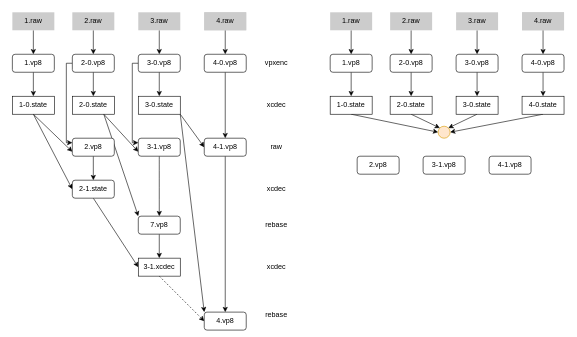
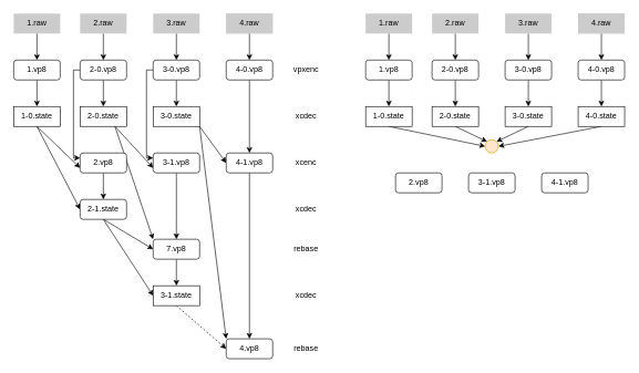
  <mxCell id="0" />
  <mxCell id="1" parent="0" />
  <mxCell id="2" style="edgeStyle=orthogonalEdgeStyle;rounded=0;orthogonalLoop=1;jettySize=auto;html=1;exitX=0.5;exitY=1;exitDx=0;exitDy=0;entryX=0.5;entryY=0;entryDx=0;entryDy=0;" edge="1" parent="1" source="3" target="12"><mxGeometry relative="1" as="geometry" /></mxCell>
  <mxCell id="3" value="1.raw" style="rounded=0;whiteSpace=wrap;html=1;fillColor=#CCCCCC;strokeColor=none;" vertex="1" parent="1"><mxGeometry x="20" y="20" width="70" height="30" as="geometry" /></mxCell>
  <mxCell id="4" style="edgeStyle=orthogonalEdgeStyle;rounded=0;orthogonalLoop=1;jettySize=auto;html=1;exitX=0.5;exitY=1;exitDx=0;exitDy=0;entryX=0.5;entryY=0;entryDx=0;entryDy=0;" edge="1" parent="1" source="5" target="15"><mxGeometry relative="1" as="geometry" /></mxCell>
  <mxCell id="5" value="2.raw" style="rounded=0;whiteSpace=wrap;html=1;strokeColor=none;fillColor=#CCCCCC;" vertex="1" parent="1"><mxGeometry x="120" y="20" width="70" height="30" as="geometry" /></mxCell>
  <mxCell id="6" style="edgeStyle=orthogonalEdgeStyle;rounded=0;orthogonalLoop=1;jettySize=auto;html=1;exitX=0.5;exitY=1;exitDx=0;exitDy=0;entryX=0.5;entryY=0;entryDx=0;entryDy=0;" edge="1" parent="1" source="7" target="18"><mxGeometry relative="1" as="geometry" /></mxCell>
  <mxCell id="7" value="3.raw" style="rounded=0;whiteSpace=wrap;html=1;strokeColor=none;fillColor=#CCCCCC;" vertex="1" parent="1"><mxGeometry x="230" y="20" width="70" height="30" as="geometry" /></mxCell>
  <mxCell id="8" value="1.raw" style="rounded=0;whiteSpace=wrap;html=1;strokeColor=none;fillColor=#CCCCCC;" vertex="1" parent="1"><mxGeometry x="340" y="20" width="70" height="30" as="geometry" /></mxCell>
  <mxCell id="9" style="edgeStyle=orthogonalEdgeStyle;rounded=0;orthogonalLoop=1;jettySize=auto;html=1;exitX=0.5;exitY=1;exitDx=0;exitDy=0;entryX=0.5;entryY=0;entryDx=0;entryDy=0;" edge="1" parent="1" source="10" target="20"><mxGeometry relative="1" as="geometry" /></mxCell>
  <mxCell id="10" value="4.raw" style="rounded=0;whiteSpace=wrap;html=1;strokeColor=none;fillColor=#CCCCCC;" vertex="1" parent="1"><mxGeometry x="340" y="20" width="70" height="30" as="geometry" /></mxCell>
  <mxCell id="11" style="edgeStyle=orthogonalEdgeStyle;rounded=0;orthogonalLoop=1;jettySize=auto;html=1;exitX=0.5;exitY=1;exitDx=0;exitDy=0;entryX=0.5;entryY=0;entryDx=0;entryDy=0;" edge="1" parent="1" source="12" target="24"><mxGeometry relative="1" as="geometry" /></mxCell>
  <mxCell id="12" value="1.vp8" style="rounded=1;whiteSpace=wrap;html=1;" vertex="1" parent="1"><mxGeometry x="20" y="90" width="70" height="30" as="geometry" /></mxCell>
  <mxCell id="13" style="edgeStyle=orthogonalEdgeStyle;rounded=0;orthogonalLoop=1;jettySize=auto;html=1;exitX=0.5;exitY=1;exitDx=0;exitDy=0;entryX=0.5;entryY=0;entryDx=0;entryDy=0;" edge="1" parent="1" source="15" target="27"><mxGeometry relative="1" as="geometry" /></mxCell>
  <mxCell id="14" style="edgeStyle=orthogonalEdgeStyle;rounded=0;orthogonalLoop=1;jettySize=auto;html=1;exitX=0;exitY=0.5;exitDx=0;exitDy=0;entryX=0;entryY=0.25;entryDx=0;entryDy=0;" edge="1" parent="1" source="15" target="33"><mxGeometry relative="1" as="geometry"><Array as="points"><mxPoint x="110" y="105" /><mxPoint x="110" y="238" /></Array></mxGeometry></mxCell>
  <mxCell id="15" value="2-0.vp8" style="rounded=1;whiteSpace=wrap;html=1;" vertex="1" parent="1"><mxGeometry x="120" y="90" width="70" height="30" as="geometry" /></mxCell>
  <mxCell id="16" style="edgeStyle=orthogonalEdgeStyle;rounded=0;orthogonalLoop=1;jettySize=auto;html=1;exitX=0.5;exitY=1;exitDx=0;exitDy=0;entryX=0.5;entryY=0;entryDx=0;entryDy=0;" edge="1" parent="1" source="18" target="30"><mxGeometry relative="1" as="geometry" /></mxCell>
  <mxCell id="17" style="edgeStyle=orthogonalEdgeStyle;rounded=0;orthogonalLoop=1;jettySize=auto;html=1;exitX=0;exitY=0.5;exitDx=0;exitDy=0;entryX=0;entryY=0.25;entryDx=0;entryDy=0;" edge="1" parent="1" source="18" target="40"><mxGeometry relative="1" as="geometry"><Array as="points"><mxPoint x="220" y="105" /><mxPoint x="220" y="238" /></Array></mxGeometry></mxCell>
  <mxCell id="18" value="3-0.vp8" style="rounded=1;whiteSpace=wrap;html=1;" vertex="1" parent="1"><mxGeometry x="230" y="90" width="70" height="30" as="geometry" /></mxCell>
  <mxCell id="19" style="edgeStyle=none;rounded=0;orthogonalLoop=1;jettySize=auto;html=1;exitX=0.5;exitY=1;exitDx=0;exitDy=0;entryX=0.5;entryY=0;entryDx=0;entryDy=0;" edge="1" parent="1" source="20" target="44"><mxGeometry relative="1" as="geometry" /></mxCell>
  <mxCell id="20" value="4-0.vp8" style="rounded=1;whiteSpace=wrap;html=1;" vertex="1" parent="1"><mxGeometry x="340" y="90" width="70" height="30" as="geometry" /></mxCell>
  <mxCell id="21" value="vpxenc" style="text;html=1;align=center;verticalAlign=middle;resizable=0;points=[];autosize=1;strokeColor=none;fillColor=none;" vertex="1" parent="1"><mxGeometry x="430" y="90" width="60" height="30" as="geometry" /></mxCell>
  <mxCell id="22" style="rounded=0;orthogonalLoop=1;jettySize=auto;html=1;exitX=0.5;exitY=1;exitDx=0;exitDy=0;entryX=0;entryY=0.5;entryDx=0;entryDy=0;" edge="1" parent="1" source="24" target="36"><mxGeometry relative="1" as="geometry" /></mxCell>
  <mxCell id="23" style="edgeStyle=none;rounded=0;orthogonalLoop=1;jettySize=auto;html=1;exitX=0.5;exitY=1;exitDx=0;exitDy=0;entryX=0;entryY=0.75;entryDx=0;entryDy=0;" edge="1" parent="1" source="24" target="33"><mxGeometry relative="1" as="geometry" /></mxCell>
  <mxCell id="24" value="1-0.state" style="rounded=0;whiteSpace=wrap;html=1;strokeColor=default;fillColor=#FFFFFF;gradientColor=none;" vertex="1" parent="1"><mxGeometry x="20" y="160" width="70" height="30" as="geometry" /></mxCell>
  <mxCell id="25" style="rounded=0;orthogonalLoop=1;jettySize=auto;html=1;exitX=0.75;exitY=1;exitDx=0;exitDy=0;entryX=0;entryY=0;entryDx=0;entryDy=0;" edge="1" parent="1" source="27" target="38"><mxGeometry relative="1" as="geometry" /></mxCell>
  <mxCell id="26" style="rounded=0;orthogonalLoop=1;jettySize=auto;html=1;exitX=0.75;exitY=1;exitDx=0;exitDy=0;entryX=0;entryY=0.75;entryDx=0;entryDy=0;" edge="1" parent="1" source="27" target="40"><mxGeometry relative="1" as="geometry" /></mxCell>
  <mxCell id="27" value="2-0.state" style="rounded=0;whiteSpace=wrap;html=1;strokeColor=default;fillColor=#FFFFFF;gradientColor=none;" vertex="1" parent="1"><mxGeometry x="120" y="160" width="70" height="30" as="geometry" /></mxCell>
  <mxCell id="28" style="edgeStyle=none;rounded=0;orthogonalLoop=1;jettySize=auto;html=1;exitX=1;exitY=1;exitDx=0;exitDy=0;entryX=0;entryY=0;entryDx=0;entryDy=0;" edge="1" parent="1" source="30" target="45"><mxGeometry relative="1" as="geometry" /></mxCell>
  <mxCell id="29" style="edgeStyle=none;rounded=0;orthogonalLoop=1;jettySize=auto;html=1;exitX=1;exitY=1;exitDx=0;exitDy=0;entryX=0;entryY=0.5;entryDx=0;entryDy=0;" edge="1" parent="1" source="30" target="44"><mxGeometry relative="1" as="geometry" /></mxCell>
  <mxCell id="30" value="3-0.state" style="rounded=0;whiteSpace=wrap;html=1;strokeColor=default;fillColor=#FFFFFF;gradientColor=none;" vertex="1" parent="1"><mxGeometry x="230" y="160" width="70" height="30" as="geometry" /></mxCell>
  <mxCell id="31" value="xcdec" style="text;html=1;align=center;verticalAlign=middle;resizable=0;points=[];autosize=1;strokeColor=none;fillColor=none;" vertex="1" parent="1"><mxGeometry x="435" y="160" width="50" height="30" as="geometry" /></mxCell>
  <mxCell id="32" style="edgeStyle=orthogonalEdgeStyle;rounded=0;orthogonalLoop=1;jettySize=auto;html=1;exitX=0.5;exitY=1;exitDx=0;exitDy=0;entryX=0.5;entryY=0;entryDx=0;entryDy=0;" edge="1" parent="1" source="33" target="36"><mxGeometry relative="1" as="geometry" /></mxCell>
  <mxCell id="33" value="2.vp8" style="rounded=1;whiteSpace=wrap;html=1;" vertex="1" parent="1"><mxGeometry x="120" y="230" width="70" height="30" as="geometry" /></mxCell>
+ <mxCell id="34" style="rounded=0;orthogonalLoop=1;jettySize=auto;html=1;exitX=0.5;exitY=1;exitDx=0;exitDy=0;entryX=0;entryY=0.5;entryDx=0;entryDy=0;" edge="1" parent="1" source="36" target="38"><mxGeometry relative="1" as="geometry" /></mxCell>
  <mxCell id="35" style="edgeStyle=none;rounded=0;orthogonalLoop=1;jettySize=auto;html=1;exitX=0.5;exitY=1;exitDx=0;exitDy=0;entryX=0;entryY=0.5;entryDx=0;entryDy=0;" edge="1" parent="1" source="36" target="42"><mxGeometry relative="1" as="geometry" /></mxCell>
  <mxCell id="36" value="2-1.state" style="whiteSpace=wrap;html=1;strokeColor=default;fillColor=#FFFFFF;gradientColor=none;rounded=1;" vertex="1" parent="1"><mxGeometry x="120" y="300" width="70" height="30" as="geometry" /></mxCell>
  <mxCell id="37" style="edgeStyle=none;rounded=0;orthogonalLoop=1;jettySize=auto;html=1;exitX=0.5;exitY=1;exitDx=0;exitDy=0;entryX=0.5;entryY=0;entryDx=0;entryDy=0;" edge="1" parent="1" source="38" target="42"><mxGeometry relative="1" as="geometry" /></mxCell>
  <mxCell id="38" value="7.vp8" style="rounded=1;whiteSpace=wrap;html=1;" vertex="1" parent="1"><mxGeometry x="230" y="360" width="70" height="30" as="geometry" /></mxCell>
  <mxCell id="39" style="edgeStyle=orthogonalEdgeStyle;curved=1;rounded=0;orthogonalLoop=1;jettySize=auto;html=1;exitX=0.5;exitY=1;exitDx=0;exitDy=0;entryX=0.5;entryY=0;entryDx=0;entryDy=0;" edge="1" parent="1" source="40" target="38"><mxGeometry relative="1" as="geometry" /></mxCell>
  <mxCell id="40" value="3-1.vp8" style="rounded=1;whiteSpace=wrap;html=1;" vertex="1" parent="1"><mxGeometry x="230" y="230" width="70" height="30" as="geometry" /></mxCell>
  <mxCell id="41" style="edgeStyle=none;rounded=0;orthogonalLoop=1;jettySize=auto;html=1;exitX=0.5;exitY=1;exitDx=0;exitDy=0;entryX=0;entryY=0.5;entryDx=0;entryDy=0;dashed=1;" edge="1" parent="1" source="42" target="45"><mxGeometry relative="1" as="geometry" /></mxCell>
- <mxCell id="42" value="3-1.xcdec" style="rounded=0;whiteSpace=wrap;html=1;strokeColor=default;fillColor=#FFFFFF;gradientColor=none;" vertex="1" parent="1"><mxGeometry x="230" y="430" width="70" height="30" as="geometry" /></mxCell>
+ <mxCell id="42" value="3-1.state" style="rounded=0;whiteSpace=wrap;html=1;strokeColor=default;fillColor=#FFFFFF;gradientColor=none;" vertex="1" parent="1"><mxGeometry x="230" y="430" width="70" height="30" as="geometry" /></mxCell>
  <mxCell id="43" style="edgeStyle=none;rounded=0;orthogonalLoop=1;jettySize=auto;html=1;exitX=0.5;exitY=1;exitDx=0;exitDy=0;entryX=0.5;entryY=0;entryDx=0;entryDy=0;" edge="1" parent="1" source="44" target="45"><mxGeometry relative="1" as="geometry" /></mxCell>
  <mxCell id="44" value="4-1.vp8" style="rounded=1;whiteSpace=wrap;html=1;" vertex="1" parent="1"><mxGeometry x="340" y="230" width="70" height="30" as="geometry" /></mxCell>
- <mxCell id="45" value="4.vp8" style="rounded=1;whiteSpace=wrap;html=1;" vertex="1" parent="1"><mxGeometry x="340" y="520" width="70" height="30" as="geometry" /></mxCell>
- <mxCell id="46" value="raw" style="text;html=1;align=center;verticalAlign=middle;resizable=0;points=[];autosize=1;strokeColor=none;fillColor=none;" vertex="1" parent="1"><mxGeometry x="435" y="230" width="50" height="30" as="geometry" /></mxCell>
+ <mxCell id="45" value="4.vp8" style="rounded=1;whiteSpace=wrap;html=1;" vertex="1" parent="1"><mxGeometry x="340" y="510" width="70" height="30" as="geometry" /></mxCell>
+ <mxCell id="46" value="xcenc" style="text;html=1;align=center;verticalAlign=middle;resizable=0;points=[];autosize=1;strokeColor=none;fillColor=none;" vertex="1" parent="1"><mxGeometry x="435" y="230" width="50" height="30" as="geometry" /></mxCell>
  <mxCell id="47" value="xcdec" style="text;html=1;align=center;verticalAlign=middle;resizable=0;points=[];autosize=1;strokeColor=none;fillColor=none;" vertex="1" parent="1"><mxGeometry x="435" y="300" width="50" height="30" as="geometry" /></mxCell>
  <mxCell id="48" value="rebase" style="text;html=1;align=center;verticalAlign=middle;resizable=0;points=[];autosize=1;strokeColor=none;fillColor=none;" vertex="1" parent="1"><mxGeometry x="430" y="360" width="60" height="30" as="geometry" /></mxCell>
  <mxCell id="49" value="xcdec" style="text;html=1;align=center;verticalAlign=middle;resizable=0;points=[];autosize=1;strokeColor=none;fillColor=none;" vertex="1" parent="1"><mxGeometry x="435" y="430" width="50" height="30" as="geometry" /></mxCell>
  <mxCell id="50" value="rebase" style="text;html=1;align=center;verticalAlign=middle;resizable=0;points=[];autosize=1;strokeColor=none;fillColor=none;" vertex="1" parent="1"><mxGeometry x="430" y="510" width="60" height="30" as="geometry" /></mxCell>
  <mxCell id="51" style="edgeStyle=orthogonalEdgeStyle;rounded=0;orthogonalLoop=1;jettySize=auto;html=1;exitX=0.5;exitY=1;exitDx=0;exitDy=0;entryX=0.5;entryY=0;entryDx=0;entryDy=0;" edge="1" parent="1" source="52" target="61"><mxGeometry relative="1" as="geometry" /></mxCell>
  <mxCell id="52" value="1.raw" style="rounded=0;whiteSpace=wrap;html=1;fillColor=#CCCCCC;strokeColor=none;" vertex="1" parent="1"><mxGeometry x="550" y="20" width="70" height="30" as="geometry" /></mxCell>
  <mxCell id="53" style="edgeStyle=orthogonalEdgeStyle;rounded=0;orthogonalLoop=1;jettySize=auto;html=1;exitX=0.5;exitY=1;exitDx=0;exitDy=0;entryX=0.5;entryY=0;entryDx=0;entryDy=0;" edge="1" parent="1" source="54" target="63"><mxGeometry relative="1" as="geometry" /></mxCell>
  <mxCell id="54" value="2.raw" style="rounded=0;whiteSpace=wrap;html=1;strokeColor=none;fillColor=#CCCCCC;" vertex="1" parent="1"><mxGeometry x="650" y="20" width="70" height="30" as="geometry" /></mxCell>
  <mxCell id="55" style="edgeStyle=orthogonalEdgeStyle;rounded=0;orthogonalLoop=1;jettySize=auto;html=1;exitX=0.5;exitY=1;exitDx=0;exitDy=0;entryX=0.5;entryY=0;entryDx=0;entryDy=0;" edge="1" parent="1" source="56" target="65"><mxGeometry relative="1" as="geometry" /></mxCell>
  <mxCell id="56" value="3.raw" style="rounded=0;whiteSpace=wrap;html=1;strokeColor=none;fillColor=#CCCCCC;" vertex="1" parent="1"><mxGeometry x="760" y="20" width="70" height="30" as="geometry" /></mxCell>
  <mxCell id="57" value="1.raw" style="rounded=0;whiteSpace=wrap;html=1;strokeColor=none;fillColor=#CCCCCC;" vertex="1" parent="1"><mxGeometry x="870" y="20" width="70" height="30" as="geometry" /></mxCell>
  <mxCell id="58" style="edgeStyle=orthogonalEdgeStyle;rounded=0;orthogonalLoop=1;jettySize=auto;html=1;exitX=0.5;exitY=1;exitDx=0;exitDy=0;entryX=0.5;entryY=0;entryDx=0;entryDy=0;" edge="1" parent="1" source="59" target="67"><mxGeometry relative="1" as="geometry" /></mxCell>
  <mxCell id="59" value="4.raw" style="rounded=0;whiteSpace=wrap;html=1;strokeColor=none;fillColor=#CCCCCC;" vertex="1" parent="1"><mxGeometry x="870" y="20" width="70" height="30" as="geometry" /></mxCell>
  <mxCell id="60" style="edgeStyle=orthogonalEdgeStyle;rounded=0;orthogonalLoop=1;jettySize=auto;html=1;exitX=0.5;exitY=1;exitDx=0;exitDy=0;entryX=0.5;entryY=0;entryDx=0;entryDy=0;" edge="1" parent="1" source="61" target="69"><mxGeometry relative="1" as="geometry" /></mxCell>
  <mxCell id="61" value="1.vp8" style="rounded=1;whiteSpace=wrap;html=1;" vertex="1" parent="1"><mxGeometry x="550" y="90" width="70" height="30" as="geometry" /></mxCell>
  <mxCell id="62" style="edgeStyle=orthogonalEdgeStyle;rounded=0;orthogonalLoop=1;jettySize=auto;html=1;exitX=0.5;exitY=1;exitDx=0;exitDy=0;entryX=0.5;entryY=0;entryDx=0;entryDy=0;" edge="1" parent="1" source="63" target="71"><mxGeometry relative="1" as="geometry" /></mxCell>
  <mxCell id="63" value="2-0.vp8" style="rounded=1;whiteSpace=wrap;html=1;" vertex="1" parent="1"><mxGeometry x="650" y="90" width="70" height="30" as="geometry" /></mxCell>
  <mxCell id="64" style="edgeStyle=orthogonalEdgeStyle;rounded=0;orthogonalLoop=1;jettySize=auto;html=1;exitX=0.5;exitY=1;exitDx=0;exitDy=0;entryX=0.5;entryY=0;entryDx=0;entryDy=0;" edge="1" parent="1" source="65" target="73"><mxGeometry relative="1" as="geometry" /></mxCell>
  <mxCell id="65" value="3-0.vp8" style="rounded=1;whiteSpace=wrap;html=1;" vertex="1" parent="1"><mxGeometry x="760" y="90" width="70" height="30" as="geometry" /></mxCell>
  <mxCell id="66" style="edgeStyle=orthogonalEdgeStyle;rounded=0;orthogonalLoop=1;jettySize=auto;html=1;exitX=0.5;exitY=1;exitDx=0;exitDy=0;entryX=0.5;entryY=0;entryDx=0;entryDy=0;" edge="1" parent="1" source="67" target="75"><mxGeometry relative="1" as="geometry" /></mxCell>
  <mxCell id="67" value="4-0.vp8" style="rounded=1;whiteSpace=wrap;html=1;" vertex="1" parent="1"><mxGeometry x="870" y="90" width="70" height="30" as="geometry" /></mxCell>
  <mxCell id="68" style="rounded=0;orthogonalLoop=1;jettySize=auto;html=1;exitX=0.5;exitY=1;exitDx=0;exitDy=0;entryX=0;entryY=0.5;entryDx=0;entryDy=0;" edge="1" parent="1" source="69" target="76"><mxGeometry relative="1" as="geometry" /></mxCell>
  <mxCell id="69" value="1-0.state" style="rounded=0;whiteSpace=wrap;html=1;strokeColor=default;fillColor=#FFFFFF;gradientColor=none;" vertex="1" parent="1"><mxGeometry x="550" y="160" width="70" height="30" as="geometry" /></mxCell>
  <mxCell id="70" style="edgeStyle=none;rounded=0;orthogonalLoop=1;jettySize=auto;html=1;exitX=0.5;exitY=1;exitDx=0;exitDy=0;entryX=0;entryY=0;entryDx=0;entryDy=0;" edge="1" parent="1" source="71" target="76"><mxGeometry relative="1" as="geometry" /></mxCell>
  <mxCell id="71" value="2-0.state" style="rounded=0;whiteSpace=wrap;html=1;strokeColor=default;fillColor=#FFFFFF;gradientColor=none;" vertex="1" parent="1"><mxGeometry x="650" y="160" width="70" height="30" as="geometry" /></mxCell>
  <mxCell id="72" style="edgeStyle=none;rounded=0;orthogonalLoop=1;jettySize=auto;html=1;exitX=0.5;exitY=1;exitDx=0;exitDy=0;entryX=1;entryY=0;entryDx=0;entryDy=0;" edge="1" parent="1" source="73" target="76"><mxGeometry relative="1" as="geometry" /></mxCell>
  <mxCell id="73" value="3-0.state" style="rounded=0;whiteSpace=wrap;html=1;strokeColor=default;fillColor=#FFFFFF;gradientColor=none;" vertex="1" parent="1"><mxGeometry x="760" y="160" width="70" height="30" as="geometry" /></mxCell>
  <mxCell id="74" style="edgeStyle=none;rounded=0;orthogonalLoop=1;jettySize=auto;html=1;exitX=0.5;exitY=1;exitDx=0;exitDy=0;entryX=1;entryY=0.5;entryDx=0;entryDy=0;" edge="1" parent="1" source="75" target="76"><mxGeometry relative="1" as="geometry" /></mxCell>
  <mxCell id="75" value="4-0.state" style="rounded=0;whiteSpace=wrap;html=1;strokeColor=default;fillColor=#FFFFFF;gradientColor=none;" vertex="1" parent="1"><mxGeometry x="870" y="160" width="70" height="30" as="geometry" /></mxCell>
  <mxCell id="76" value="" style="ellipse;whiteSpace=wrap;html=1;aspect=fixed;strokeColor=#d79b00;fillColor=#ffe6cc;" vertex="1" parent="1"><mxGeometry x="730" y="210" width="20" height="20" as="geometry" /></mxCell>
  <mxCell id="77" value="2.vp8" style="rounded=1;whiteSpace=wrap;html=1;" vertex="1" parent="1"><mxGeometry x="595" y="260" width="70" height="30" as="geometry" /></mxCell>
  <mxCell id="78" value="3-1.vp8" style="rounded=1;whiteSpace=wrap;html=1;" vertex="1" parent="1"><mxGeometry x="705" y="260" width="70" height="30" as="geometry" /></mxCell>
  <mxCell id="79" value="4-1.vp8" style="rounded=1;whiteSpace=wrap;html=1;" vertex="1" parent="1"><mxGeometry x="815" y="260" width="70" height="30" as="geometry" /></mxCell>
